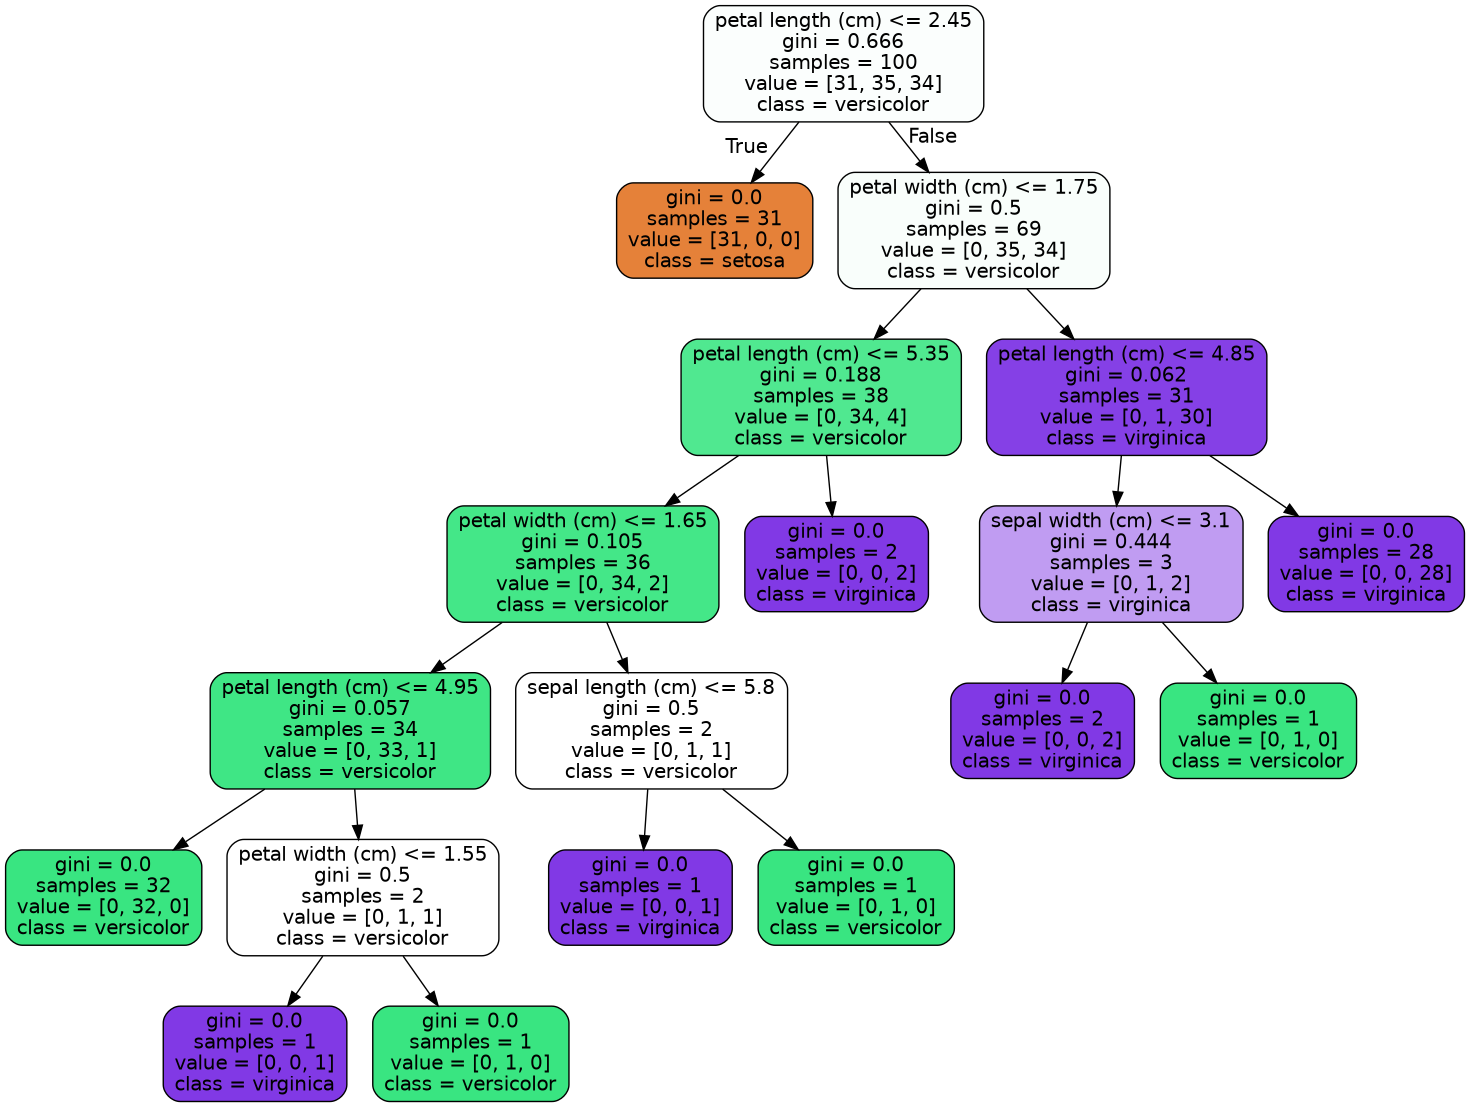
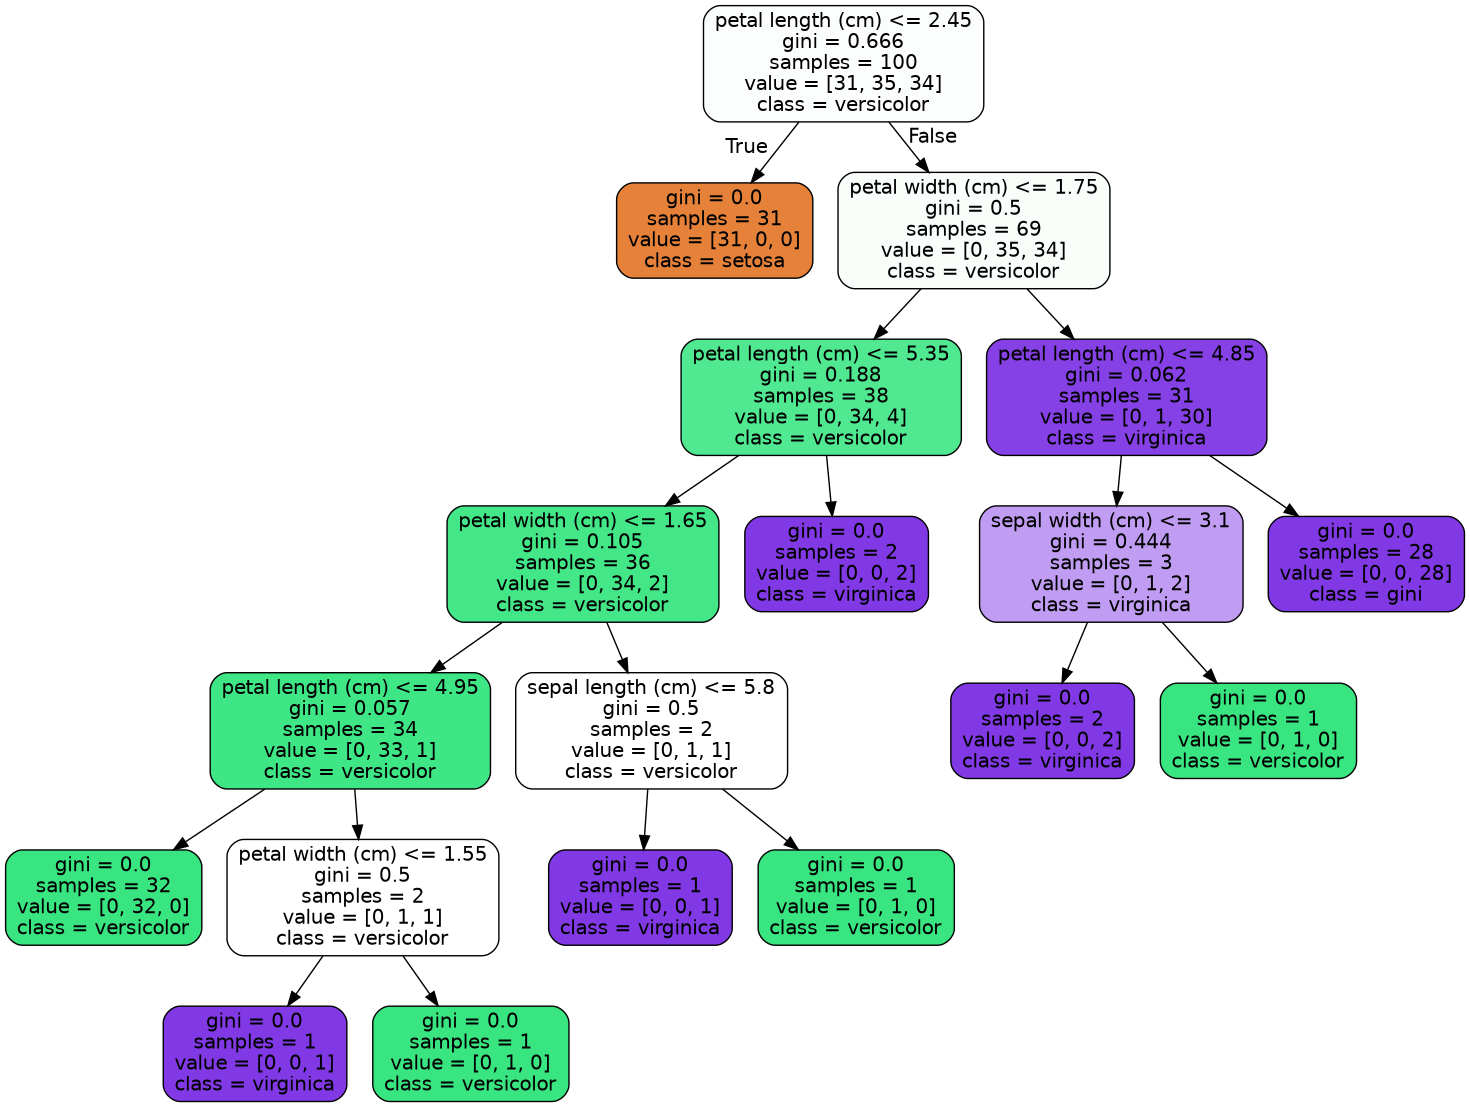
  digraph {
    node [color=black fillcolor="#8139e5ff" fontname=helvetica shape=box style="filled, rounded"]
    edge [fontname=helvetica]
    n1 [fillcolor="#39e58104" label="petal length (cm) <= 2.45\ngini = 0.666\nsamples = 100\nvalue = [31, 35, 34]\nclass = versicolor"]
    n2 [fillcolor="#e58139ff" label="gini = 0.0\nsamples = 31\nvalue = [31, 0, 0]\nclass = setosa"]
    n3 [fillcolor="#39e58107" label="petal width (cm) <= 1.75\ngini = 0.5\nsamples = 69\nvalue = [0, 35, 34]\nclass = versicolor"]
    n4 [fillcolor="#39e581e1" label="petal length (cm) <= 5.35\ngini = 0.188\nsamples = 38\nvalue = [0, 34, 4]\nclass = versicolor"]
    n5 [fillcolor="#8139e5f6" label="petal length (cm) <= 4.85\ngini = 0.062\nsamples = 31\nvalue = [0, 1, 30]\nclass = virginica"]
    n6 [fillcolor="#39e581f0" label="petal width (cm) <= 1.65\ngini = 0.105\nsamples = 36\nvalue = [0, 34, 2]\nclass = versicolor"]
    n7 [label="gini = 0.0\nsamples = 2\nvalue = [0, 0, 2]\nclass = virginica"]
    n8 [fillcolor="#39e581f7" label="petal length (cm) <= 4.95\ngini = 0.057\nsamples = 34\nvalue = [0, 33, 1]\nclass = versicolor"]
    n9 [fillcolor="#39e58100" label="sepal length (cm) <= 5.8\ngini = 0.5\nsamples = 2\nvalue = [0, 1, 1]\nclass = versicolor"]
    n10 [fillcolor="#39e581ff" label="gini = 0.0\nsamples = 32\nvalue = [0, 32, 0]\nclass = versicolor"]
    n11 [fillcolor="#39e58100" label="petal width (cm) <= 1.55\ngini = 0.5\nsamples = 2\nvalue = [0, 1, 1]\nclass = versicolor"]
    n12 [label="gini = 0.0\nsamples = 1\nvalue = [0, 0, 1]\nclass = virginica"]
    n13 [fillcolor="#39e581ff" label="gini = 0.0\nsamples = 1\nvalue = [0, 1, 0]\nclass = versicolor"]
    n14 [label="gini = 0.0\nsamples = 1\nvalue = [0, 0, 1]\nclass = virginica"]
    n15 [fillcolor="#39e581ff" label="gini = 0.0\nsamples = 1\nvalue = [0, 1, 0]\nclass = versicolor"]
    n16 [fillcolor="#8139e57f" label="sepal width (cm) <= 3.1\ngini = 0.444\nsamples = 3\nvalue = [0, 1, 2]\nclass = virginica"]
-   n17 [label="gini = 0.0\nsamples = 28\nvalue = [0, 0, 28]\nclass = virginica"]
+   n17 [label="gini = 0.0\nsamples = 28\nvalue = [0, 0, 28]\nclass = gini"]
    n18 [label="gini = 0.0\nsamples = 2\nvalue = [0, 0, 2]\nclass = virginica"]
    n19 [fillcolor="#39e581ff" label="gini = 0.0\nsamples = 1\nvalue = [0, 1, 0]\nclass = versicolor"]
    n1 -> n2 [headlabel=True labelangle=45 labeldistance=2.5]
    n1 -> n3 [headlabel=False labelangle=-45 labeldistance=2.5]
    n3 -> n4
    n3 -> n5
    n4 -> n6
    n4 -> n7
    n5 -> n16
    n5 -> n17
    n6 -> n8
    n6 -> n9
    n8 -> n10
    n8 -> n11
    n9 -> n14
    n9 -> n15
    n11 -> n12
    n11 -> n13
    n16 -> n18
    n16 -> n19
  }
